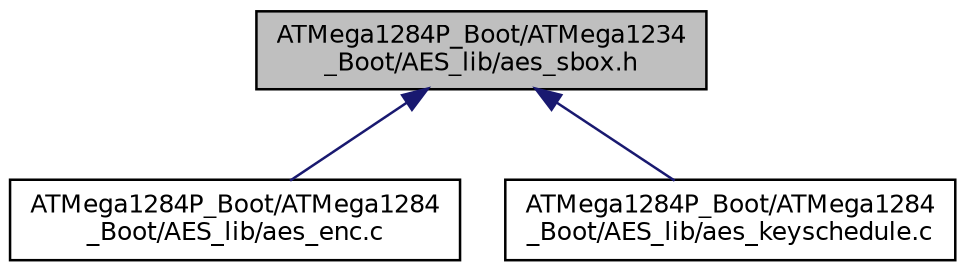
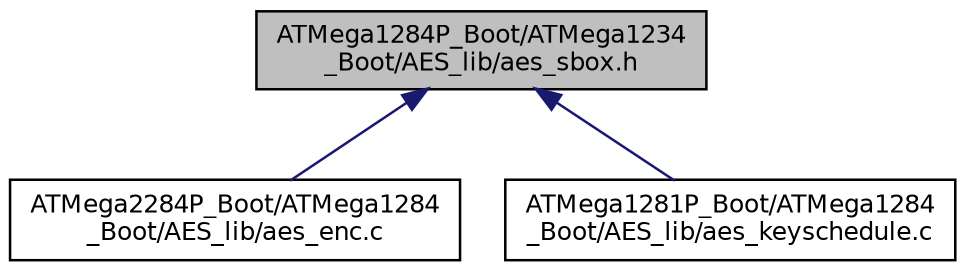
  digraph {
    node [color=black fillcolor=white fontname=Helvetica fontsize=10 shape=record style=filled]
    edge [color=midnightblue dir=back fontname=Helvetica fontsize=10 labelfontname=Helvetica labelfontsize=10 style=solid]
    n1 [fillcolor=grey75 fontcolor=black height=0.2 label="ATMega1284P_Boot/ATMega1234\l_Boot/AES_lib/aes_sbox.h" width=0.4]
-   n2 [height=0.2 label="ATMega1284P_Boot/ATMega1284\l_Boot/AES_lib/aes_enc.c" width=0.4]
-   n3 [height=0.2 label="ATMega1284P_Boot/ATMega1284\l_Boot/AES_lib/aes_keyschedule.c" width=0.4]
+   n2 [height=0.2 label="ATMega2284P_Boot/ATMega1284\l_Boot/AES_lib/aes_enc.c" width=0.4]
+   n3 [height=0.2 label="ATMega1281P_Boot/ATMega1284\l_Boot/AES_lib/aes_keyschedule.c" width=0.4]
    n1 -> n2
    n1 -> n3
  }
